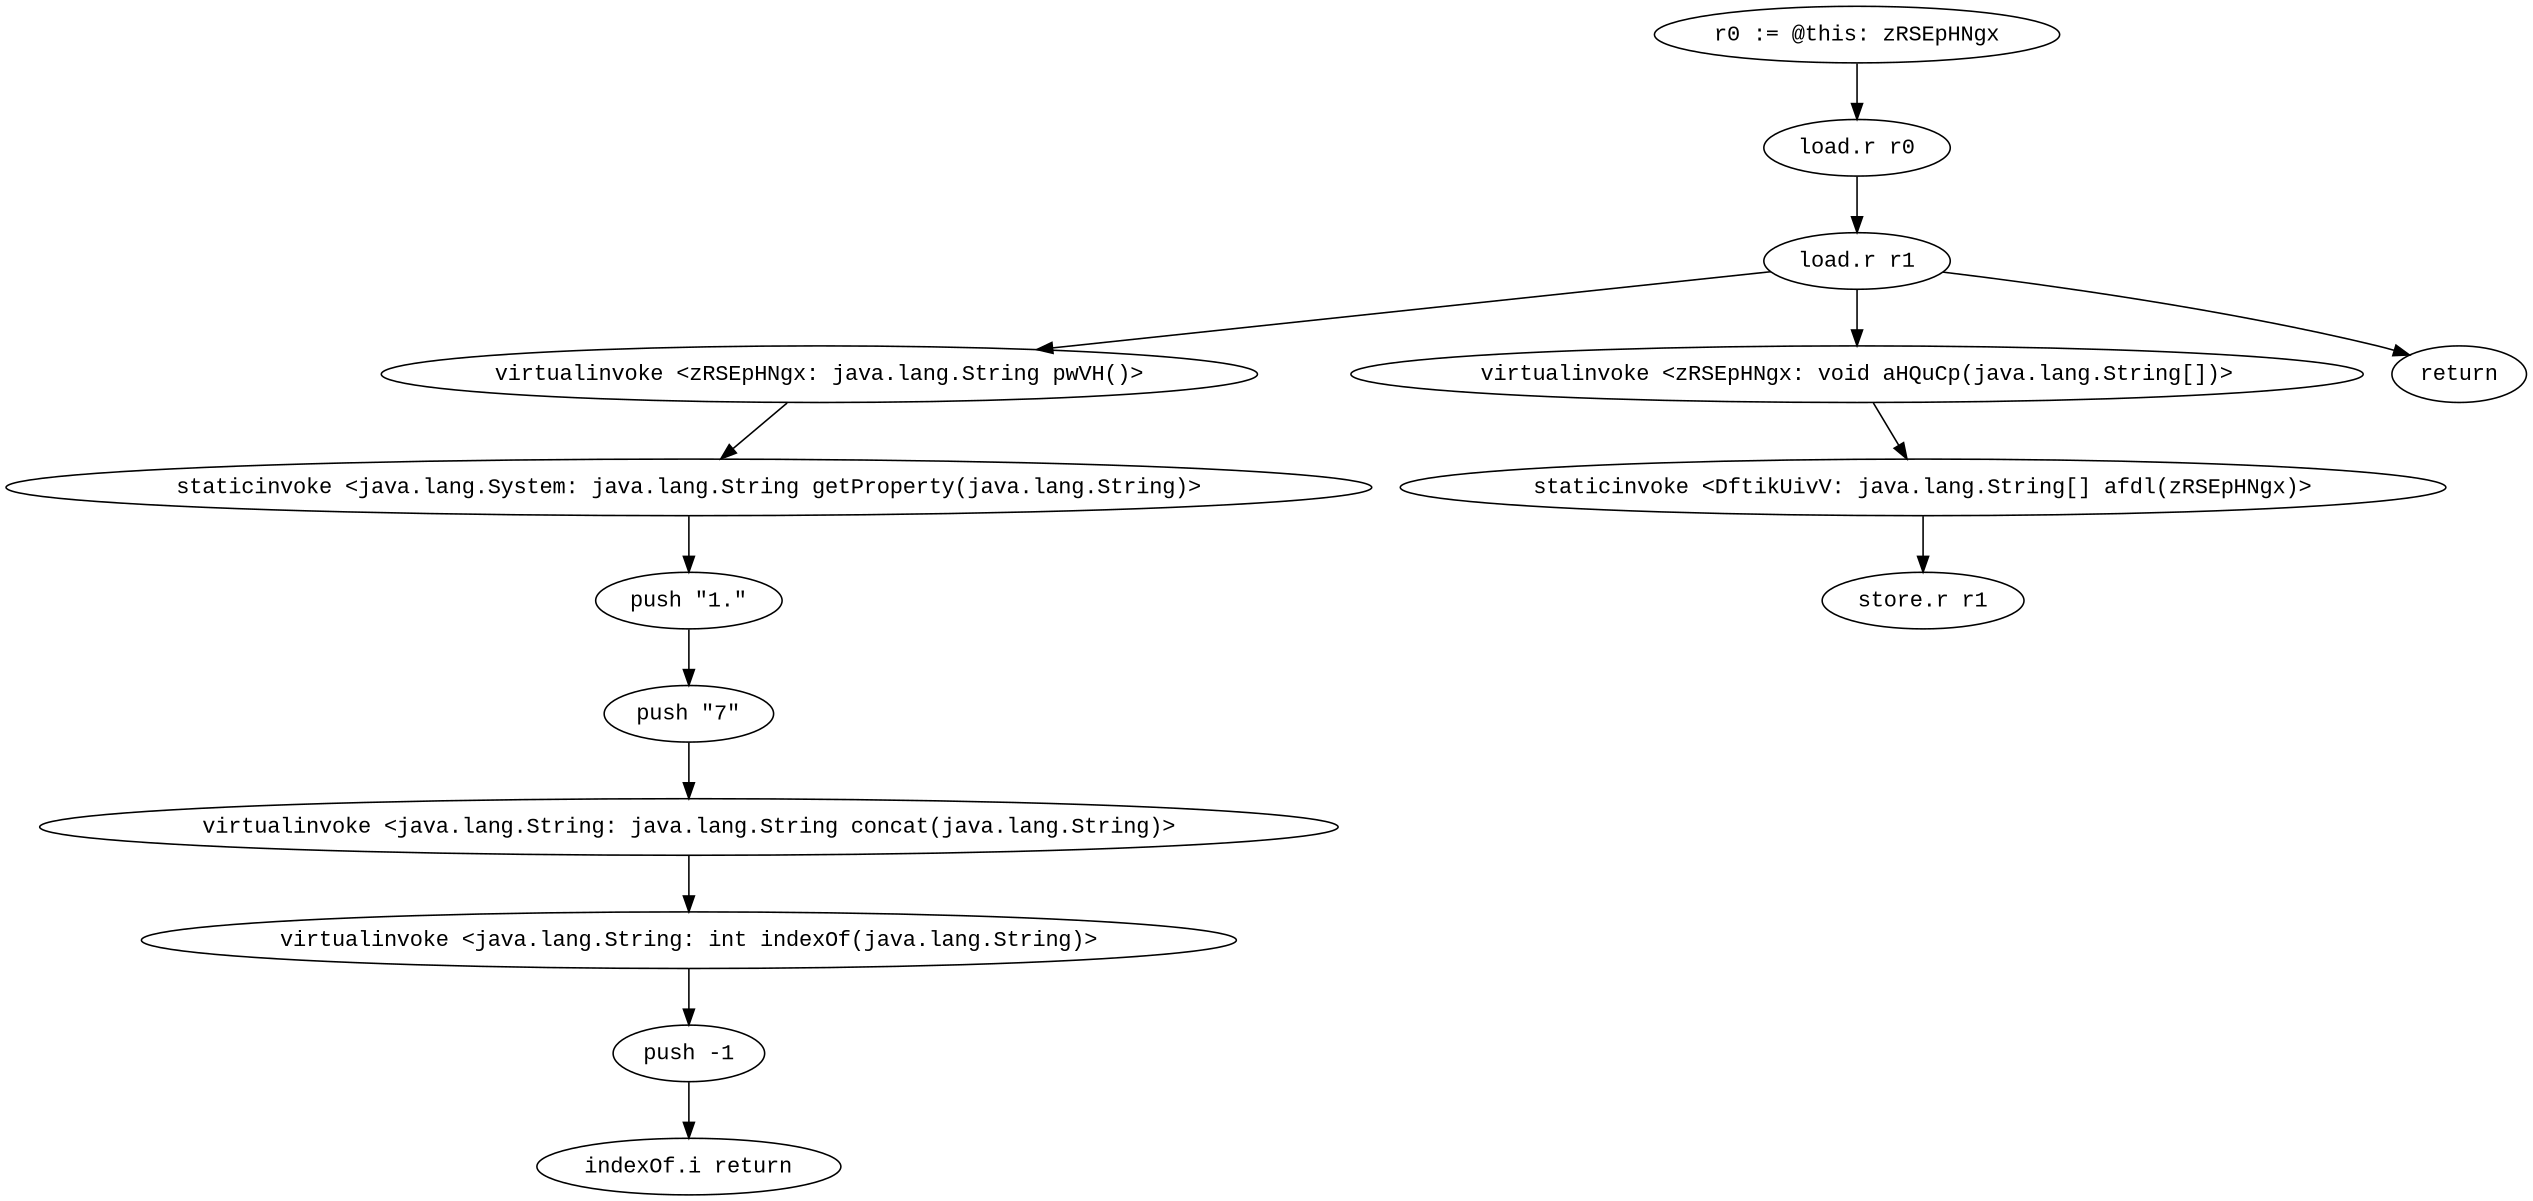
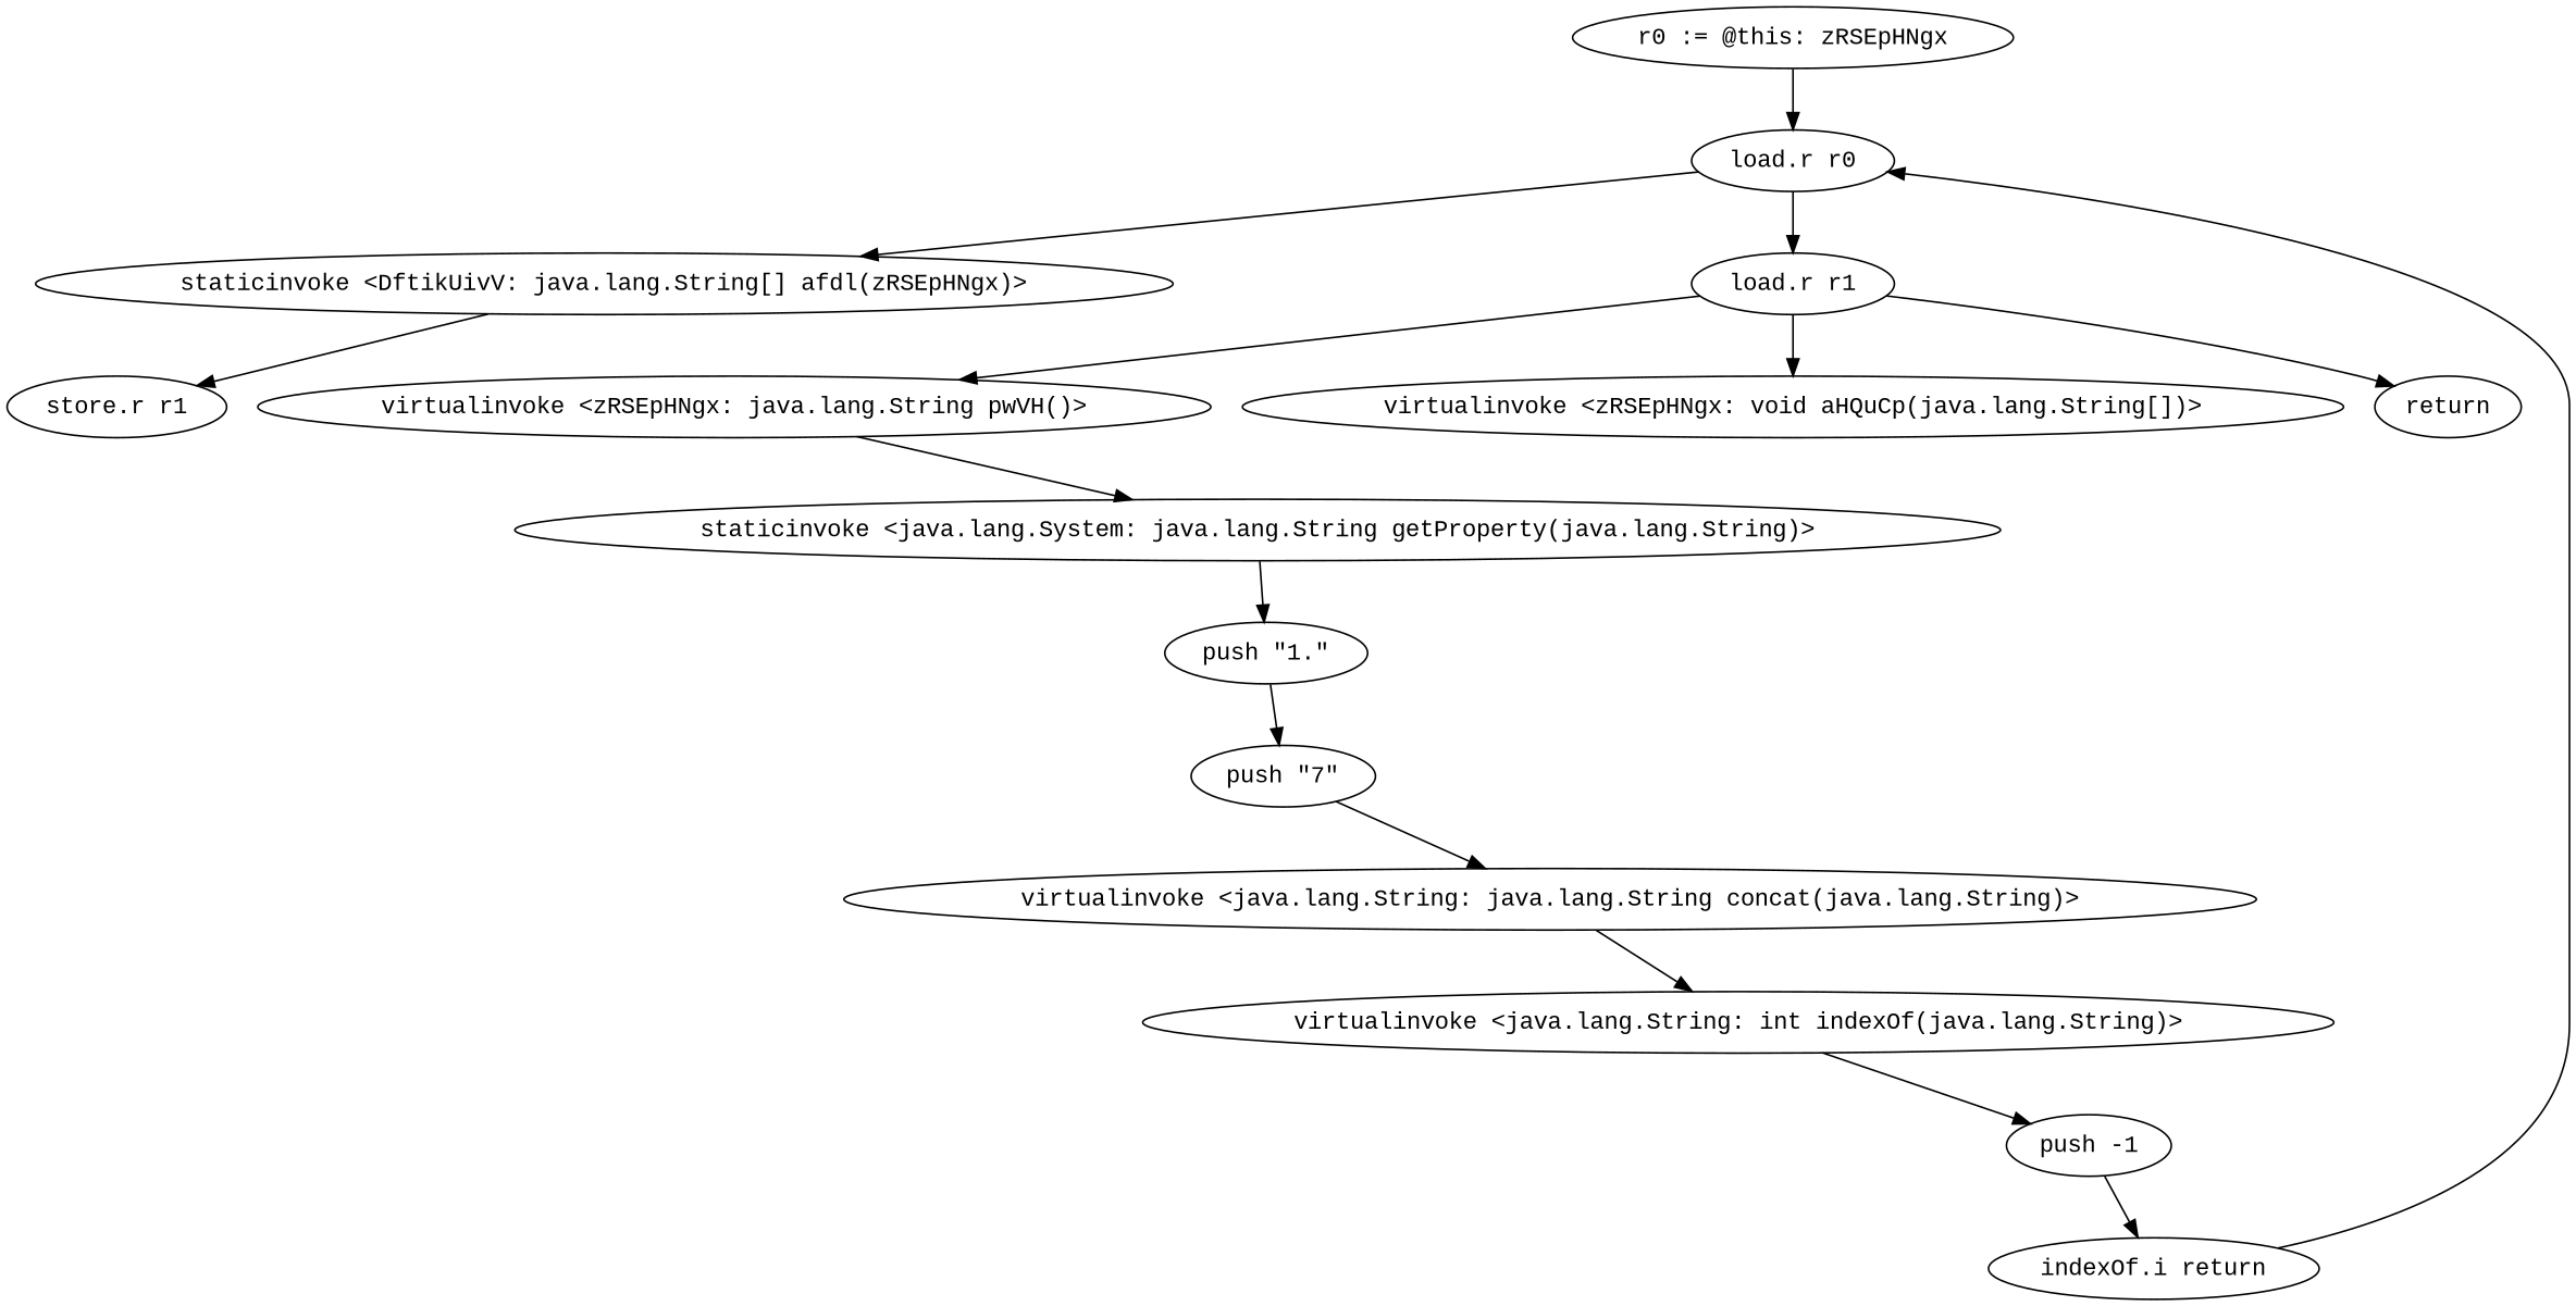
  digraph {
    fontname="Liberation Mono"
    node [fontname="Liberation Mono"]
    edge [fontname="Liberation Mono"]
    "r0 := @this: zRSEpHNgx"
    "load.r r0"
    "staticinvoke <DftikUivV: java.lang.String[] afdl(zRSEpHNgx)>"
    "load.r r1"
    "store.r r1"
    "virtualinvoke <zRSEpHNgx: java.lang.String pwVH()>"
    "staticinvoke <java.lang.System: java.lang.String getProperty(java.lang.String)>"
    "virtualinvoke <zRSEpHNgx: void aHQuCp(java.lang.String[])>"
    return
    "push \"1.\""
    "push \"7\""
    "virtualinvoke <java.lang.String: java.lang.String concat(java.lang.String)>"
    "virtualinvoke <java.lang.String: int indexOf(java.lang.String)>"
    "push -1"
    n15 [label="indexOf.i return"]
    "r0 := @this: zRSEpHNgx" -> "load.r r0"
-   "virtualinvoke <zRSEpHNgx: void aHQuCp(java.lang.String[])>" -> "staticinvoke <DftikUivV: java.lang.String[] afdl(zRSEpHNgx)>"
+   "load.r r0" -> "staticinvoke <DftikUivV: java.lang.String[] afdl(zRSEpHNgx)>"
    "load.r r0" -> "load.r r1"
    "staticinvoke <DftikUivV: java.lang.String[] afdl(zRSEpHNgx)>" -> "store.r r1"
    "load.r r1" -> "virtualinvoke <zRSEpHNgx: java.lang.String pwVH()>"
    "load.r r1" -> "virtualinvoke <zRSEpHNgx: void aHQuCp(java.lang.String[])>"
    "load.r r1" -> return
    "virtualinvoke <zRSEpHNgx: java.lang.String pwVH()>" -> "staticinvoke <java.lang.System: java.lang.String getProperty(java.lang.String)>"
    "staticinvoke <java.lang.System: java.lang.String getProperty(java.lang.String)>" -> "push \"1.\""
    "push \"1.\"" -> "push \"7\""
    "push \"7\"" -> "virtualinvoke <java.lang.String: java.lang.String concat(java.lang.String)>"
    "virtualinvoke <java.lang.String: java.lang.String concat(java.lang.String)>" -> "virtualinvoke <java.lang.String: int indexOf(java.lang.String)>"
    "virtualinvoke <java.lang.String: int indexOf(java.lang.String)>" -> "push -1"
    "push -1" -> n15
+   n15 -> "load.r r0"
  }
